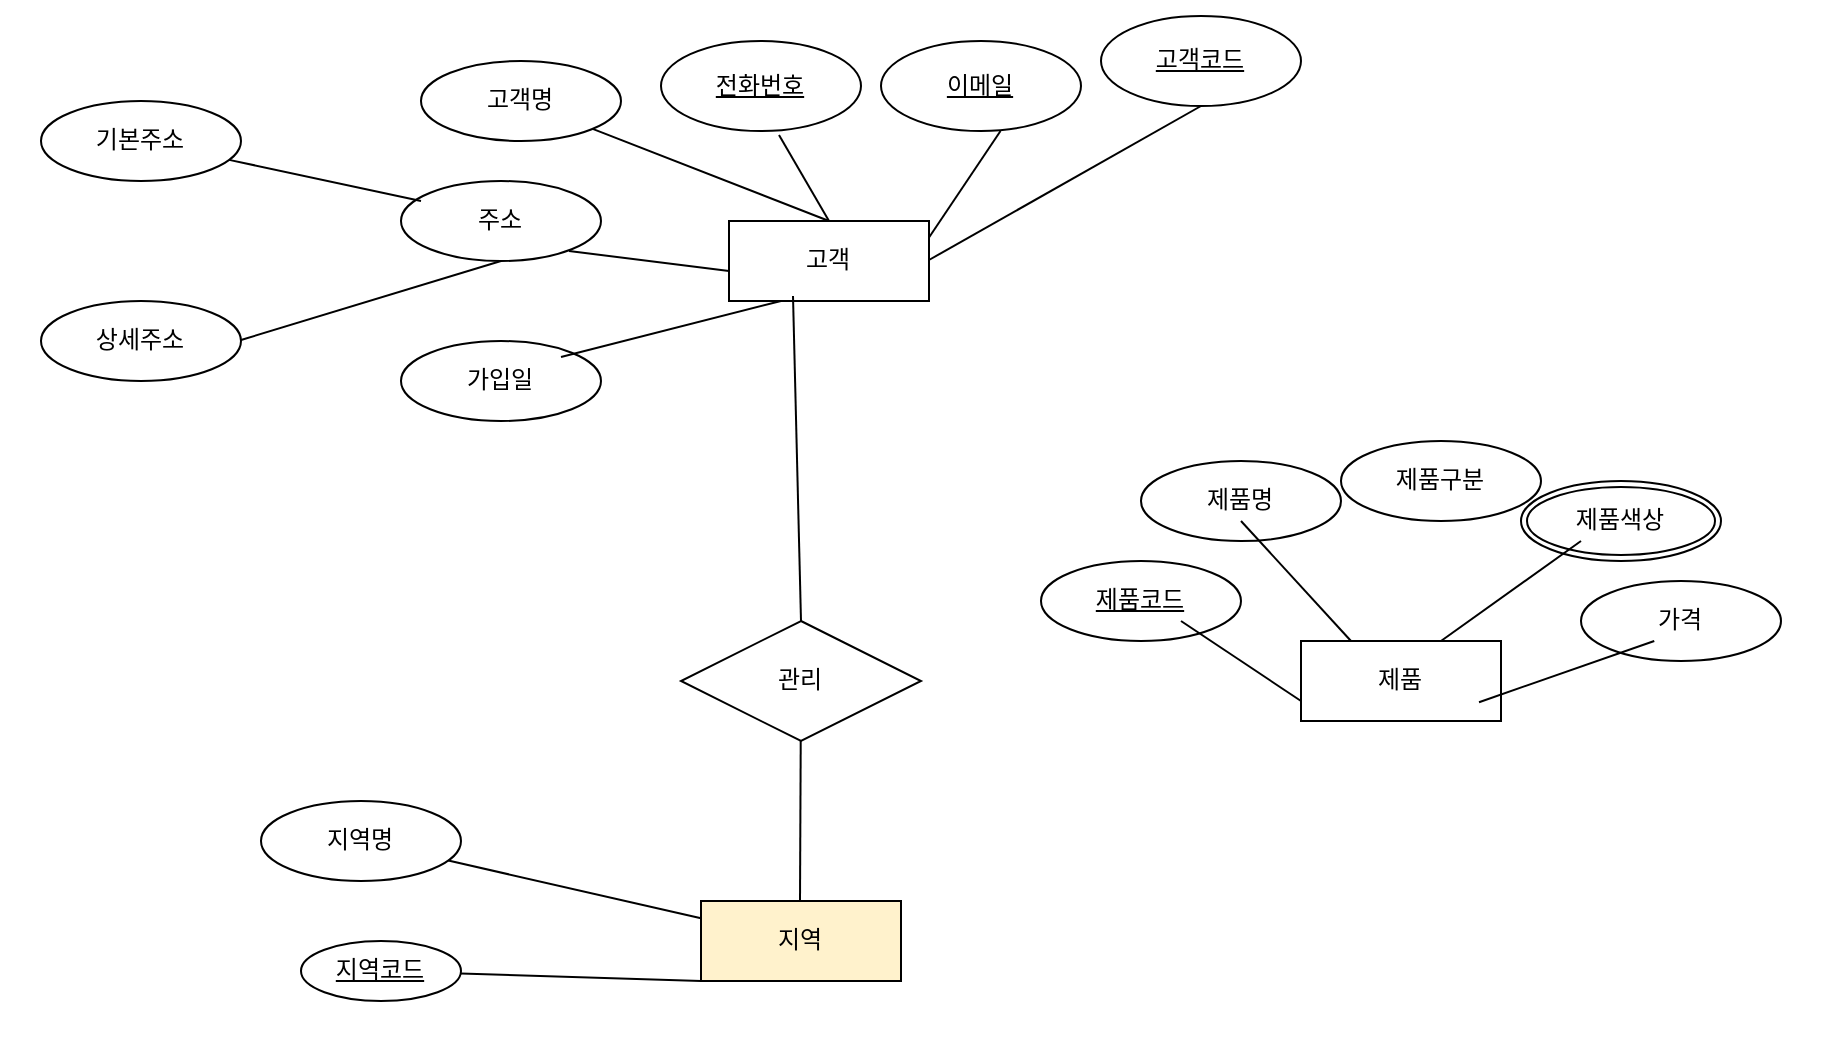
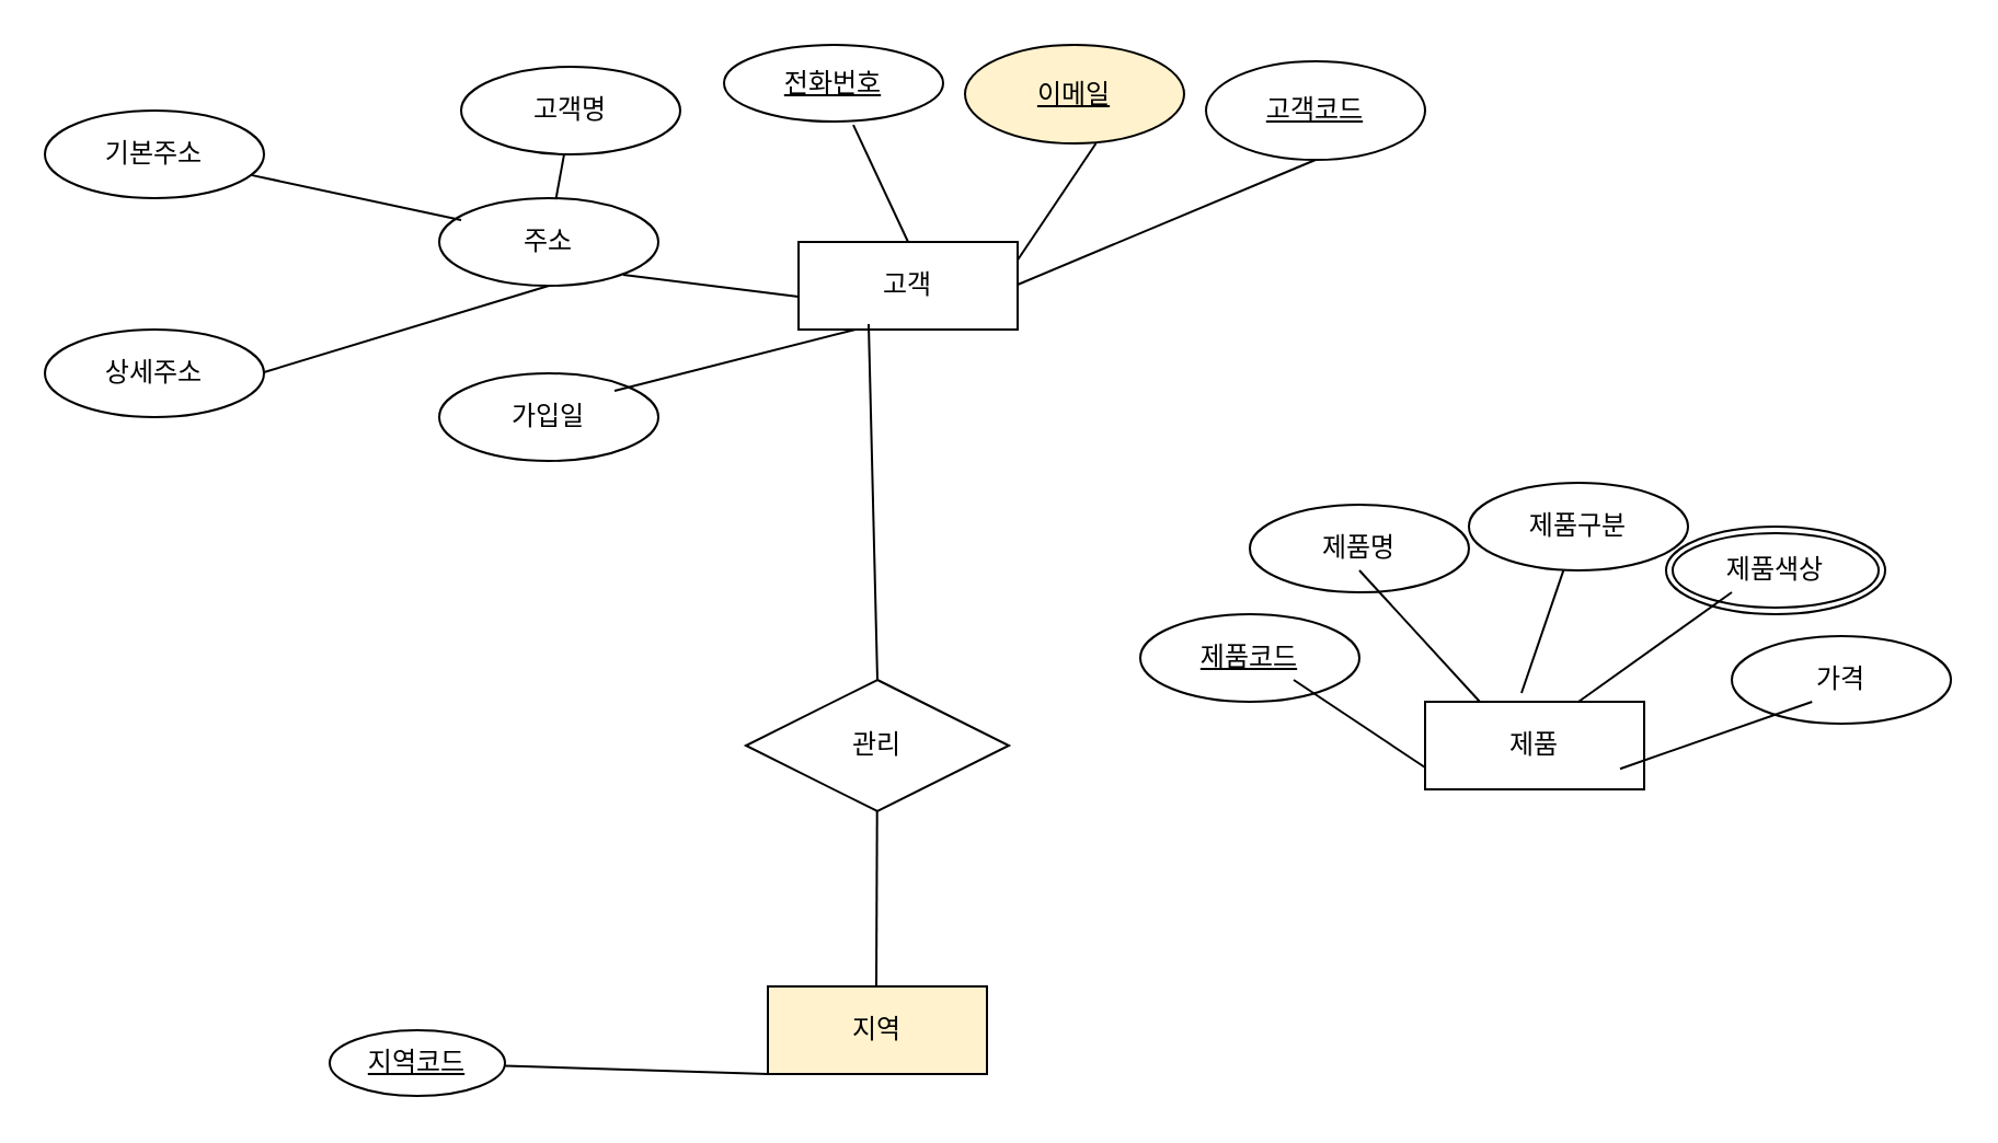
  <mxCell id="0" />
  <mxCell id="1" parent="0" />
  <mxCell id="2" value="고객" style="whiteSpace=wrap;html=1;align=center;" parent="1" vertex="1"><mxGeometry x="364" y="110" width="100" height="40" as="geometry" /></mxCell>
  <mxCell id="3" value="고객명" style="ellipse;whiteSpace=wrap;html=1;align=center;" parent="1" vertex="1"><mxGeometry x="210" y="30" width="100" height="40" as="geometry" /></mxCell>
- <mxCell id="4" value="" style="endArrow=none;html=1;rounded=0;entryX=0.5;entryY=0;entryDx=0;entryDy=0;" parent="1" source="3" target="2" edge="1"><mxGeometry relative="1" as="geometry"><mxPoint x="330" y="130" as="sourcePoint" /><mxPoint x="490" y="130" as="targetPoint" /></mxGeometry></mxCell>
- <mxCell id="5" value="전화번호" style="ellipse;whiteSpace=wrap;html=1;align=center;fontStyle=4;" parent="1" vertex="1"><mxGeometry x="330" y="20" width="100" height="45" as="geometry" /></mxCell>
+ <mxCell id="4" value="" style="endArrow=none;html=1;rounded=0;" parent="1" source="3" target="11" edge="1"><mxGeometry relative="1" as="geometry"><mxPoint x="330" y="130" as="sourcePoint" /><mxPoint x="490" y="130" as="targetPoint" /></mxGeometry></mxCell>
+ <mxCell id="5" value="전화번호" style="ellipse;whiteSpace=wrap;html=1;align=center;fontStyle=4;" parent="1" vertex="1"><mxGeometry x="330" y="20" width="100" height="35" as="geometry" /></mxCell>
  <mxCell id="6" value="" style="endArrow=none;html=1;rounded=0;entryX=0.59;entryY=1.044;entryDx=0;entryDy=0;entryPerimeter=0;exitX=0.5;exitY=0;exitDx=0;exitDy=0;" parent="1" source="2" target="5" edge="1"><mxGeometry relative="1" as="geometry"><mxPoint x="330" y="130" as="sourcePoint" /><mxPoint x="490" y="130" as="targetPoint" /></mxGeometry></mxCell>
- <mxCell id="7" value="이메일" style="ellipse;whiteSpace=wrap;html=1;align=center;fontStyle=4;" parent="1" vertex="1"><mxGeometry x="440" y="20" width="100" height="45" as="geometry" /></mxCell>
- <mxCell id="8" value="고객코드" style="ellipse;whiteSpace=wrap;html=1;align=center;fontStyle=4;" parent="1" vertex="1"><mxGeometry x="550" y="7.5" width="100" height="45" as="geometry" /></mxCell>
+ <mxCell id="7" value="이메일" style="ellipse;whiteSpace=wrap;html=1;align=center;fontStyle=4;fillColor=#fff2cc;" parent="1" vertex="1"><mxGeometry x="440" y="20" width="100" height="45" as="geometry" /></mxCell>
+ <mxCell id="8" value="고객코드" style="ellipse;whiteSpace=wrap;html=1;align=center;fontStyle=4;" parent="1" vertex="1"><mxGeometry x="550" y="27.5" width="100" height="45" as="geometry" /></mxCell>
  <mxCell id="9" value="" style="endArrow=none;html=1;rounded=0;" parent="1" edge="1"><mxGeometry relative="1" as="geometry"><mxPoint x="464" y="118.23" as="sourcePoint" /><mxPoint x="499.75" y="65" as="targetPoint" /></mxGeometry></mxCell>
  <mxCell id="10" value="" style="endArrow=none;html=1;rounded=0;entryX=0.5;entryY=1;entryDx=0;entryDy=0;" parent="1" target="8" edge="1"><mxGeometry relative="1" as="geometry"><mxPoint x="464" y="129.5" as="sourcePoint" /><mxPoint x="624" y="129.5" as="targetPoint" /></mxGeometry></mxCell>
  <mxCell id="11" value="주소" style="ellipse;whiteSpace=wrap;html=1;align=center;" parent="1" vertex="1"><mxGeometry x="200" y="90" width="100" height="40" as="geometry" /></mxCell>
  <mxCell id="12" value="" style="endArrow=none;html=1;rounded=0;" parent="1" edge="1"><mxGeometry relative="1" as="geometry"><mxPoint x="284" y="125" as="sourcePoint" /><mxPoint x="364" y="135" as="targetPoint" /></mxGeometry></mxCell>
  <mxCell id="13" value="기본주소" style="ellipse;whiteSpace=wrap;html=1;align=center;" parent="1" vertex="1"><mxGeometry x="20" y="50" width="100" height="40" as="geometry" /></mxCell>
  <mxCell id="14" value="상세주소" style="ellipse;whiteSpace=wrap;html=1;align=center;" parent="1" vertex="1"><mxGeometry x="20" y="150" width="100" height="40" as="geometry" /></mxCell>
  <mxCell id="15" value="" style="endArrow=none;html=1;rounded=0;" parent="1" source="13" edge="1"><mxGeometry relative="1" as="geometry"><mxPoint x="130" y="80" as="sourcePoint" /><mxPoint x="210" y="100" as="targetPoint" /></mxGeometry></mxCell>
  <mxCell id="16" value="" style="endArrow=none;html=1;rounded=0;entryX=0.5;entryY=1;entryDx=0;entryDy=0;" parent="1" target="11" edge="1"><mxGeometry relative="1" as="geometry"><mxPoint x="120" y="169.5" as="sourcePoint" /><mxPoint x="280" y="169.5" as="targetPoint" /></mxGeometry></mxCell>
  <mxCell id="17" value="가입일" style="ellipse;whiteSpace=wrap;html=1;align=center;" parent="1" vertex="1"><mxGeometry x="200" y="170" width="100" height="40" as="geometry" /></mxCell>
  <mxCell id="18" value="" style="endArrow=none;html=1;rounded=0;exitX=1;exitY=0.5;exitDx=0;exitDy=0;" parent="1" edge="1"><mxGeometry relative="1" as="geometry"><mxPoint x="280" y="178" as="sourcePoint" /><mxPoint x="390" y="150" as="targetPoint" /></mxGeometry></mxCell>
  <mxCell id="19" value="지역" style="whiteSpace=wrap;html=1;align=center;fillColor=#fff2cc;" parent="1" vertex="1"><mxGeometry x="350" y="450" width="100" height="40" as="geometry" /></mxCell>
- <mxCell id="20" value="지역명" style="ellipse;whiteSpace=wrap;html=1;align=center;" parent="1" vertex="1"><mxGeometry x="130" y="400" width="100" height="40" as="geometry" /></mxCell>
  <mxCell id="21" value="지역코드" style="ellipse;whiteSpace=wrap;html=1;align=center;fontStyle=4;" parent="1" vertex="1"><mxGeometry x="150" y="470" width="80" height="30" as="geometry" /></mxCell>
  <mxCell id="22" value="" style="endArrow=none;html=1;rounded=0;entryX=0;entryY=1;entryDx=0;entryDy=0;" parent="1" target="19" edge="1" source="21"><mxGeometry relative="1" as="geometry"><mxPoint x="240" y="420" as="sourcePoint" /><mxPoint x="400" y="390" as="targetPoint" /></mxGeometry></mxCell>
  <mxCell id="23" value="제품" style="whiteSpace=wrap;html=1;align=center;" parent="1" vertex="1"><mxGeometry x="650" y="320" width="100" height="40" as="geometry" /></mxCell>
  <mxCell id="24" value="제품코드" style="ellipse;whiteSpace=wrap;html=1;align=center;fontStyle=4;" parent="1" vertex="1"><mxGeometry x="520" y="280" width="100" height="40" as="geometry" /></mxCell>
  <mxCell id="25" value="제품명" style="ellipse;whiteSpace=wrap;html=1;align=center;" parent="1" vertex="1"><mxGeometry x="570" y="230" width="100" height="40" as="geometry" /></mxCell>
  <mxCell id="26" value="제품구분" style="ellipse;whiteSpace=wrap;html=1;align=center;" parent="1" vertex="1"><mxGeometry x="670" y="220" width="100" height="40" as="geometry" /></mxCell>
  <mxCell id="27" value="제품색상" style="ellipse;shape=doubleEllipse;margin=3;whiteSpace=wrap;html=1;align=center;" parent="1" vertex="1"><mxGeometry x="760" y="240" width="100" height="40" as="geometry" /></mxCell>
  <mxCell id="28" value="가격" style="ellipse;whiteSpace=wrap;html=1;align=center;" parent="1" vertex="1"><mxGeometry x="790" y="290" width="100" height="40" as="geometry" /></mxCell>
  <mxCell id="29" value="" style="endArrow=none;html=1;rounded=0;entryX=0;entryY=0.75;entryDx=0;entryDy=0;" parent="1" target="23" edge="1"><mxGeometry relative="1" as="geometry"><mxPoint x="590" y="310" as="sourcePoint" /><mxPoint x="670" y="380" as="targetPoint" /></mxGeometry></mxCell>
  <mxCell id="30" value="" style="endArrow=none;html=1;rounded=0;entryX=0.25;entryY=0;entryDx=0;entryDy=0;" parent="1" target="23" edge="1"><mxGeometry relative="1" as="geometry"><mxPoint x="620" y="260" as="sourcePoint" /><mxPoint x="705" y="290" as="targetPoint" /></mxGeometry></mxCell>
+ <mxCell id="31" value="" style="endArrow=none;html=1;rounded=0;exitX=0.44;exitY=-0.1;exitDx=0;exitDy=0;exitPerimeter=0;" parent="1" source="23" target="26" edge="1"><mxGeometry relative="1" as="geometry"><mxPoint x="700" y="300" as="sourcePoint" /><mxPoint x="710" y="270" as="targetPoint" /></mxGeometry></mxCell>
  <mxCell id="32" value="" style="endArrow=none;html=1;rounded=0;" parent="1" edge="1"><mxGeometry relative="1" as="geometry"><mxPoint x="720" y="320" as="sourcePoint" /><mxPoint x="790" y="270" as="targetPoint" /></mxGeometry></mxCell>
  <mxCell id="33" value="" style="endArrow=none;html=1;rounded=0;entryX=0;entryY=1;entryDx=0;entryDy=0;" parent="1" edge="1"><mxGeometry relative="1" as="geometry"><mxPoint x="739" y="350.61" as="sourcePoint" /><mxPoint x="826.645" y="320.002" as="targetPoint" /></mxGeometry></mxCell>
  <mxCell id="34" value="관리" style="shape=rhombus;perimeter=rhombusPerimeter;whiteSpace=wrap;html=1;align=center;" vertex="1" parent="1"><mxGeometry x="340" y="310" width="120" height="60" as="geometry" /></mxCell>
- <mxCell id="35" value="" style="endArrow=none;html=1;rounded=0;" edge="1" parent="1" source="20" target="19"><mxGeometry relative="1" as="geometry"><mxPoint x="240" y="337.79" as="sourcePoint" /><mxPoint x="374" y="360.002" as="targetPoint" /></mxGeometry></mxCell>
  <mxCell id="36" value="" style="endArrow=none;html=1;rounded=0;entryX=0.5;entryY=0;entryDx=0;entryDy=0;exitX=0.32;exitY=0.938;exitDx=0;exitDy=0;exitPerimeter=0;" edge="1" parent="1" source="2" target="34"><mxGeometry relative="1" as="geometry"><mxPoint x="190" y="280" as="sourcePoint" /><mxPoint x="350" y="280" as="targetPoint" /></mxGeometry></mxCell>
  <mxCell id="37" value="" style="endArrow=none;html=1;rounded=0;" edge="1" parent="1" source="34"><mxGeometry relative="1" as="geometry"><mxPoint x="400" y="380" as="sourcePoint" /><mxPoint x="399.5" y="450" as="targetPoint" /></mxGeometry></mxCell>
